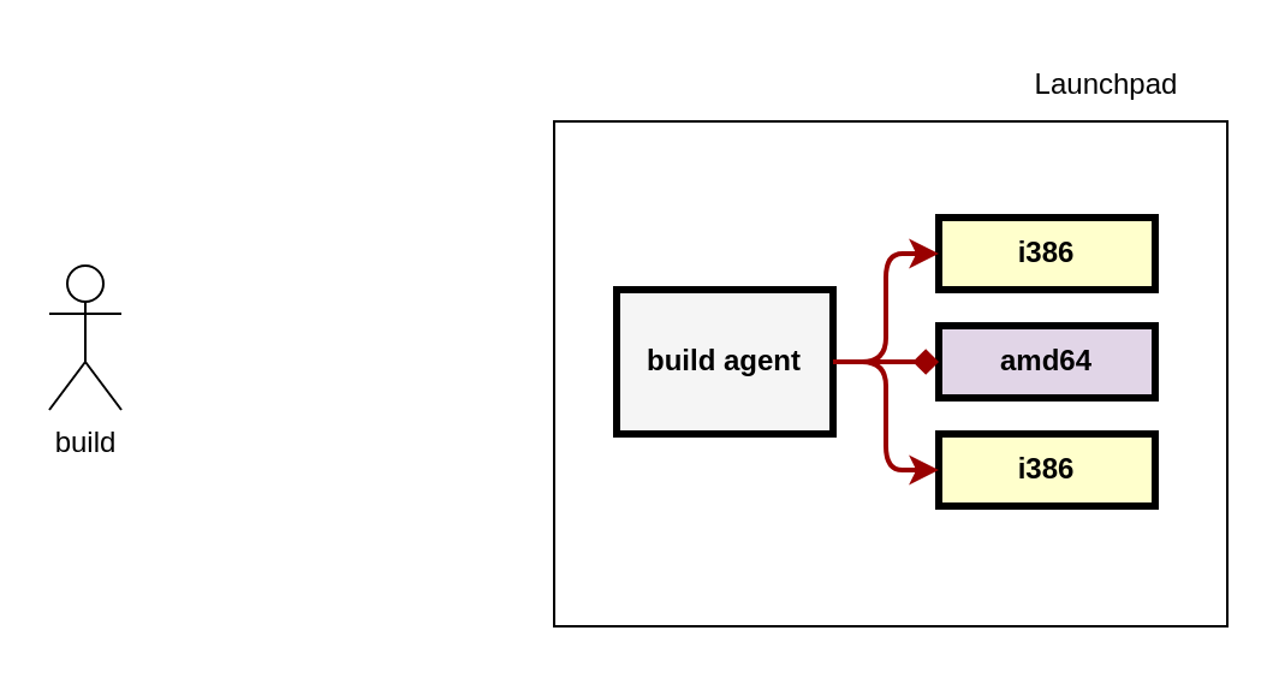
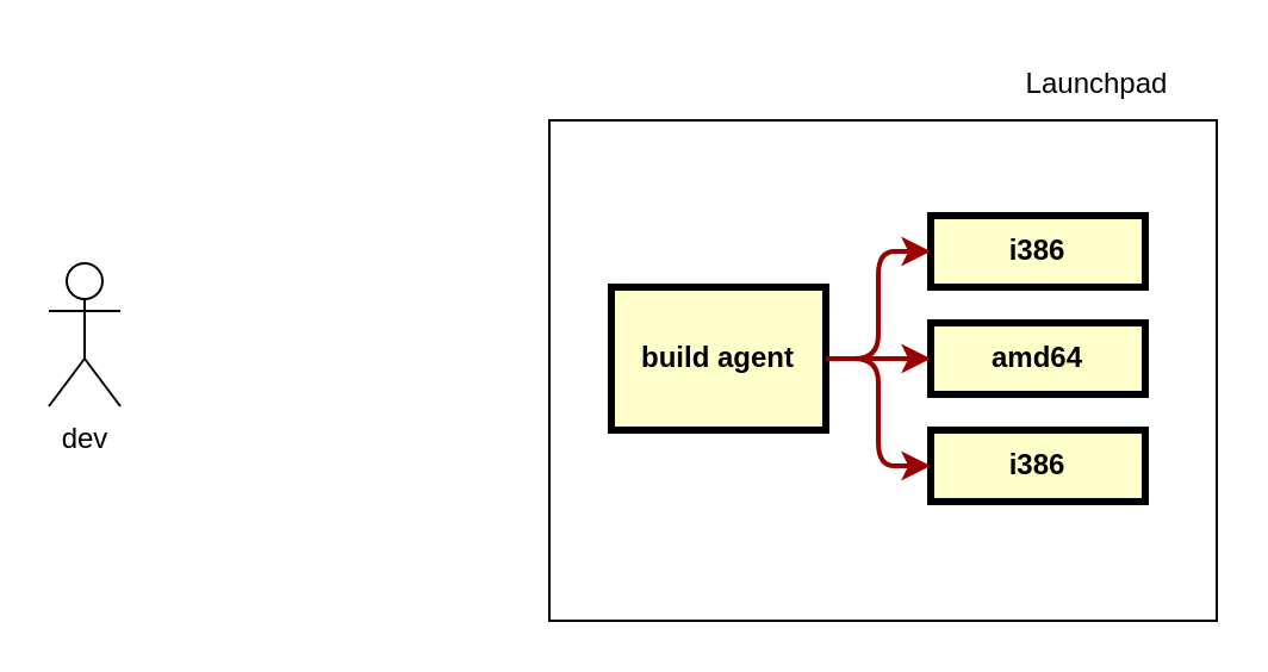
  <mxCell id="0" />
  <mxCell id="1" parent="0" />
  <mxCell id="2" value="" style="rounded=0;whiteSpace=wrap;html=1;" vertex="1" parent="1"><mxGeometry x="230" y="50" width="280" height="210" as="geometry" /></mxCell>
- <mxCell id="3" value="build" style="shape=umlActor;verticalLabelPosition=bottom;labelBackgroundColor=#ffffff;verticalAlign=top;html=1;outlineConnect=0;" vertex="1" parent="1"><mxGeometry x="20" y="110" width="30" height="60" as="geometry" /></mxCell>
- <mxCell id="4" value="build agent" style="whiteSpace=wrap;align=center;verticalAlign=middle;fontStyle=1;strokeWidth=3;fillColor=#f5f5f5;" vertex="1" parent="1"><mxGeometry x="256" y="120" width="90" height="60" as="geometry" /></mxCell>
+ <mxCell id="3" value="dev" style="shape=umlActor;verticalLabelPosition=bottom;labelBackgroundColor=#ffffff;verticalAlign=top;html=1;outlineConnect=0;" vertex="1" parent="1"><mxGeometry x="20" y="110" width="30" height="60" as="geometry" /></mxCell>
+ <mxCell id="4" value="build agent" style="whiteSpace=wrap;align=center;verticalAlign=middle;fontStyle=1;strokeWidth=3;fillColor=#FFFFCC" vertex="1" parent="1"><mxGeometry x="256" y="120" width="90" height="60" as="geometry" /></mxCell>
  <mxCell id="5" value="i386" style="whiteSpace=wrap;align=center;verticalAlign=middle;fontStyle=1;strokeWidth=3;fillColor=#FFFFCC" vertex="1" parent="1"><mxGeometry x="390" y="90" width="90" height="30" as="geometry" /></mxCell>
- <mxCell id="6" value="amd64" style="whiteSpace=wrap;align=center;verticalAlign=middle;fontStyle=1;strokeWidth=3;fillColor=#e1d5e7;" vertex="1" parent="1"><mxGeometry x="390" y="135" width="90" height="30" as="geometry" /></mxCell>
+ <mxCell id="6" value="amd64" style="whiteSpace=wrap;align=center;verticalAlign=middle;fontStyle=1;strokeWidth=3;fillColor=#FFFFCC" vertex="1" parent="1"><mxGeometry x="390" y="135" width="90" height="30" as="geometry" /></mxCell>
  <mxCell id="7" value="i386" style="whiteSpace=wrap;align=center;verticalAlign=middle;fontStyle=1;strokeWidth=3;fillColor=#FFFFCC" vertex="1" parent="1"><mxGeometry x="390" y="180" width="90" height="30" as="geometry" /></mxCell>
  <mxCell id="8" value="" style="edgeStyle=elbowEdgeStyle;elbow=horizontal;strokeColor=#990000;strokeWidth=2;exitX=1;exitY=0.5;exitDx=0;exitDy=0;entryX=0;entryY=0.5;entryDx=0;entryDy=0;" edge="1" parent="1" source="4" target="5"><mxGeometry width="100" height="100" relative="1" as="geometry"><mxPoint x="175" y="160" as="sourcePoint" /><mxPoint x="266" y="160" as="targetPoint" /><Array as="points" /></mxGeometry></mxCell>
- <mxCell id="9" value="" style="edgeStyle=elbowEdgeStyle;elbow=horizontal;strokeColor=#990000;strokeWidth=2;entryX=0;entryY=0.5;entryDx=0;entryDy=0;endArrow=diamond;" edge="1" parent="1" source="4" target="6"><mxGeometry width="100" height="100" relative="1" as="geometry"><mxPoint x="350" y="150" as="sourcePoint" /><mxPoint x="276" y="170" as="targetPoint" /><Array as="points" /></mxGeometry></mxCell>
+ <mxCell id="9" value="" style="edgeStyle=elbowEdgeStyle;elbow=horizontal;strokeColor=#990000;strokeWidth=2;entryX=0;entryY=0.5;entryDx=0;entryDy=0;" edge="1" parent="1" source="4" target="6"><mxGeometry width="100" height="100" relative="1" as="geometry"><mxPoint x="350" y="150" as="sourcePoint" /><mxPoint x="276" y="170" as="targetPoint" /><Array as="points" /></mxGeometry></mxCell>
  <mxCell id="10" value="" style="edgeStyle=elbowEdgeStyle;elbow=horizontal;strokeColor=#990000;strokeWidth=2;exitX=1;exitY=0.5;exitDx=0;exitDy=0;entryX=0;entryY=0.5;entryDx=0;entryDy=0;" edge="1" parent="1" source="4" target="7"><mxGeometry width="100" height="100" relative="1" as="geometry"><mxPoint x="195" y="180" as="sourcePoint" /><mxPoint x="286" y="180" as="targetPoint" /><Array as="points" /></mxGeometry></mxCell>
  <mxCell id="11" value="Launchpad" style="text;html=1;strokeColor=none;fillColor=none;align=center;verticalAlign=middle;whiteSpace=wrap;rounded=0;" vertex="1" parent="1"><mxGeometry x="410" y="20" width="100" height="30" as="geometry" /></mxCell>
